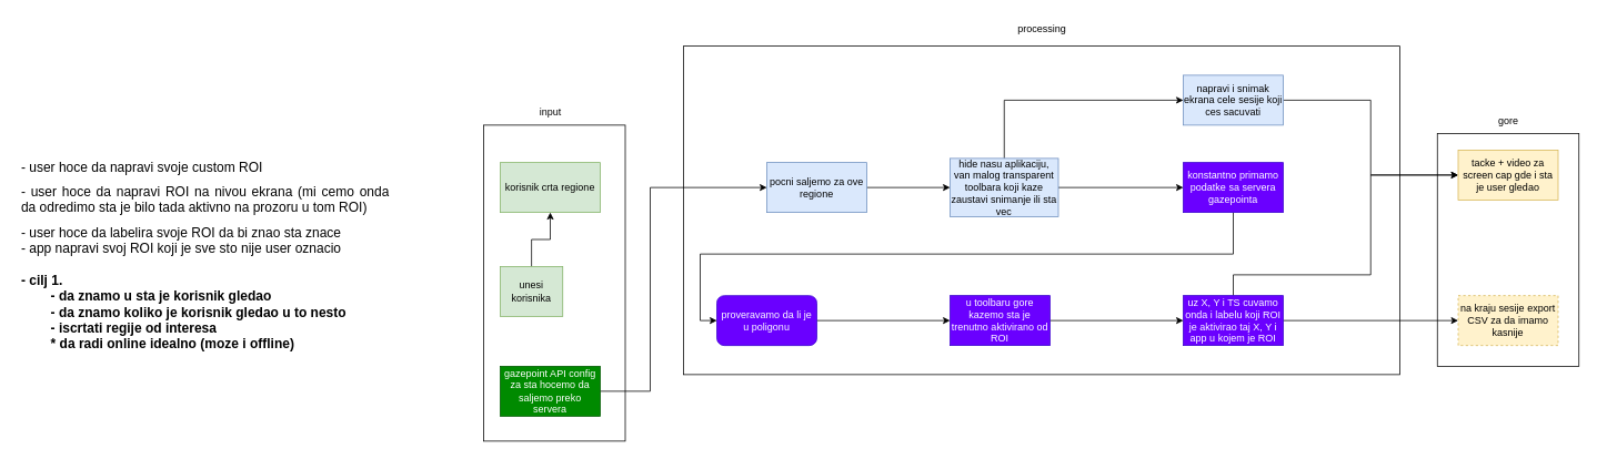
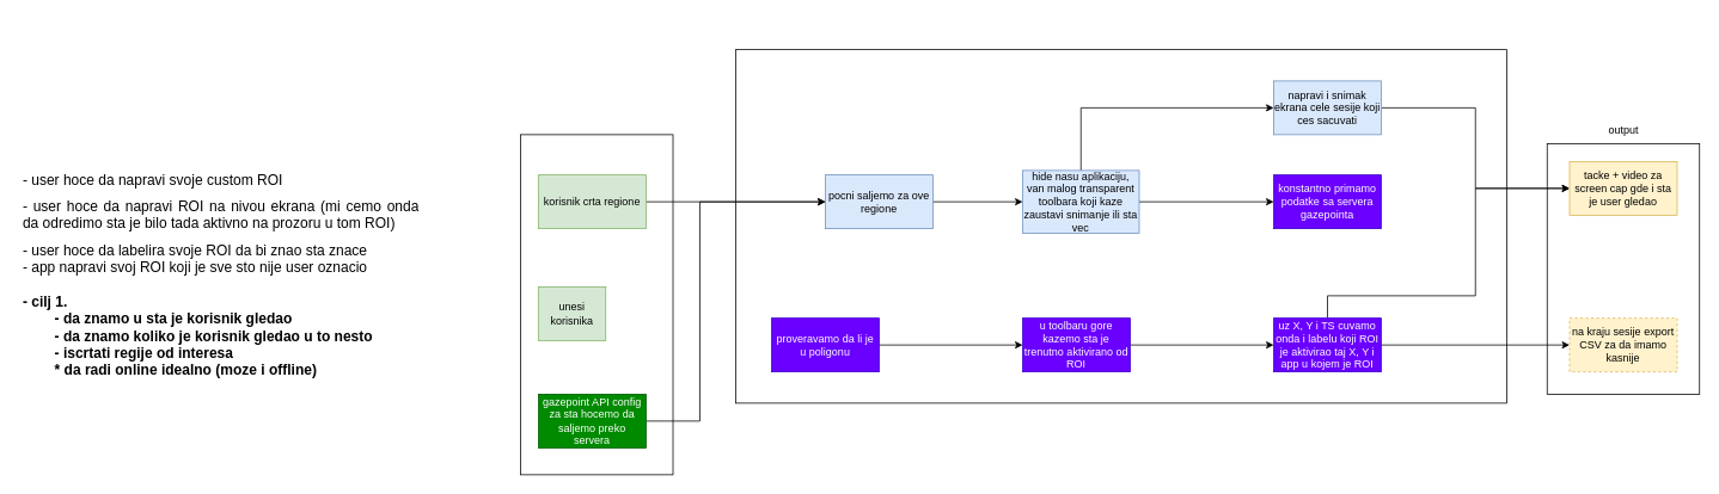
  <mxCell id="0" />
  <mxCell id="1" parent="0" />
  <mxCell id="2" value="" style="rounded=0;whiteSpace=wrap;html=1;fillColor=none;" vertex="1" parent="1"><mxGeometry x="1725" y="160" width="170" height="280" as="geometry" /></mxCell>
  <mxCell id="3" value="" style="rounded=0;whiteSpace=wrap;html=1;fillColor=none;" vertex="1" parent="1"><mxGeometry x="820" y="55" width="860" height="395" as="geometry" /></mxCell>
  <mxCell id="4" value="" style="rounded=0;whiteSpace=wrap;html=1;fillColor=none;" vertex="1" parent="1"><mxGeometry x="580" y="150" width="170" height="380" as="geometry" /></mxCell>
  <mxCell id="5" value="&lt;h1 style=&quot;text-align: justify; font-size: 16px;&quot;&gt;&lt;span style=&quot;font-weight: normal;&quot;&gt;-&lt;/span&gt; &lt;span style=&quot;font-weight: normal;&quot;&gt;user hoce da napravi svoje custom ROI&lt;/span&gt;&lt;/h1&gt;&lt;h1 style=&quot;text-align: justify; font-size: 16px;&quot;&gt;&lt;span style=&quot;font-weight: normal;&quot;&gt;- user hoce da napravi ROI na nivou ekrana (mi cemo onda da odredimo sta je bilo tada aktivno na prozoru u tom ROI)&lt;/span&gt;&lt;/h1&gt;&lt;div style=&quot;text-align: justify; font-size: 16px;&quot;&gt;- user hoce da labelira svoje ROI da bi znao sta znace&lt;/div&gt;&lt;div style=&quot;text-align: justify; font-size: 16px;&quot;&gt;- app napravi svoj ROI koji je sve sto nije user oznacio&lt;/div&gt;&lt;div style=&quot;text-align: justify; font-size: 16px;&quot;&gt;&lt;br&gt;&lt;/div&gt;&lt;div style=&quot;text-align: justify; font-size: 16px;&quot;&gt;&lt;b&gt;- cilj 1.&lt;/b&gt;&lt;/div&gt;&lt;div style=&quot;text-align: justify; font-size: 16px;&quot;&gt;&lt;b&gt;&lt;span style=&quot;white-space: pre;&quot;&gt;&#09;&lt;/span&gt;- da znamo u sta je korisnik gledao&lt;br&gt;&lt;/b&gt;&lt;/div&gt;&lt;div style=&quot;text-align: justify; font-size: 16px;&quot;&gt;&lt;b&gt;&lt;span style=&quot;white-space: pre;&quot;&gt;&#09;&lt;/span&gt;- da znamo koliko je korisnik gledao u to nesto&lt;br&gt;&lt;/b&gt;&lt;/div&gt;&lt;div style=&quot;text-align: justify; font-size: 16px;&quot;&gt;&lt;b&gt;&lt;span style=&quot;white-space: pre;&quot;&gt;&#09;&lt;/span&gt;- iscrtati regije od interesa&lt;br&gt;&lt;/b&gt;&lt;/div&gt;&lt;div style=&quot;text-align: justify; font-size: 16px;&quot;&gt;&lt;b&gt;&lt;span style=&quot;white-space: pre;&quot;&gt;&#09;&lt;/span&gt;* da radi online idealno (moze i offline)&lt;br&gt;&lt;/b&gt;&lt;/div&gt;" style="text;html=1;strokeColor=none;fillColor=none;spacing=5;spacingTop=-20;whiteSpace=wrap;overflow=hidden;rounded=0;" vertex="1" parent="1"><mxGeometry x="20" y="190" width="450" height="250" as="geometry" /></mxCell>
+ <mxCell id="6" style="edgeStyle=orthogonalEdgeStyle;rounded=0;orthogonalLoop=1;jettySize=auto;html=1;entryX=0;entryY=0.5;entryDx=0;entryDy=0;" edge="1" parent="1" source="7" target="9"><mxGeometry relative="1" as="geometry" /></mxCell>
  <mxCell id="7" value="korisnik crta&amp;nbsp;regione" style="rounded=0;whiteSpace=wrap;html=1;fillColor=#d5e8d4;strokeColor=#82b366;" vertex="1" parent="1"><mxGeometry x="600" y="195" width="120" height="60" as="geometry" /></mxCell>
  <mxCell id="8" style="edgeStyle=orthogonalEdgeStyle;rounded=0;orthogonalLoop=1;jettySize=auto;html=1;entryX=0;entryY=0.5;entryDx=0;entryDy=0;" edge="1" parent="1" source="9" target="12"><mxGeometry relative="1" as="geometry" /></mxCell>
  <mxCell id="9" value="pocni saljemo za ove regione" style="rounded=0;whiteSpace=wrap;html=1;fillColor=#dae8fc;strokeColor=#6c8ebf;" vertex="1" parent="1"><mxGeometry x="920" y="195" width="120" height="60" as="geometry" /></mxCell>
  <mxCell id="10" style="edgeStyle=orthogonalEdgeStyle;rounded=0;orthogonalLoop=1;jettySize=auto;html=1;entryX=0;entryY=0.5;entryDx=0;entryDy=0;" edge="1" parent="1" source="12" target="14"><mxGeometry relative="1" as="geometry" /></mxCell>
  <mxCell id="11" style="edgeStyle=orthogonalEdgeStyle;rounded=0;orthogonalLoop=1;jettySize=auto;html=1;entryX=0;entryY=0.5;entryDx=0;entryDy=0;" edge="1" parent="1" source="12" target="24"><mxGeometry relative="1" as="geometry"><Array as="points"><mxPoint x="1205" y="120" /></Array></mxGeometry></mxCell>
  <mxCell id="12" value="hide nasu aplikaciju, van malog transparent toolbara koji kaze zaustavi snimanje ili sta vec" style="rounded=0;whiteSpace=wrap;html=1;fillColor=#dae8fc;strokeColor=#6c8ebf;" vertex="1" parent="1"><mxGeometry x="1140" y="190" width="130" height="70" as="geometry" /></mxCell>
- <mxCell id="13" style="edgeStyle=orthogonalEdgeStyle;rounded=0;orthogonalLoop=1;jettySize=auto;html=1;entryX=0;entryY=0.5;entryDx=0;entryDy=0;" edge="1" parent="1" source="14" target="16"><mxGeometry relative="1" as="geometry"><Array as="points"><mxPoint x="1480" y="305" /><mxPoint x="840" y="305" /><mxPoint x="840" y="385" /></Array></mxGeometry></mxCell>
  <mxCell id="14" value="konstantno primamo podatke sa servera gazepointa" style="rounded=0;whiteSpace=wrap;html=1;fillColor=#6a00ff;strokeColor=#3700CC;fontColor=#ffffff;" vertex="1" parent="1"><mxGeometry x="1420" y="195" width="120" height="60" as="geometry" /></mxCell>
  <mxCell id="15" style="edgeStyle=orthogonalEdgeStyle;rounded=0;orthogonalLoop=1;jettySize=auto;html=1;entryX=0;entryY=0.5;entryDx=0;entryDy=0;" edge="1" parent="1" source="16" target="18"><mxGeometry relative="1" as="geometry" /></mxCell>
- <mxCell id="16" value="proveravamo da li je u poligonu" style="whiteSpace=wrap;html=1;fillColor=#6a00ff;strokeColor=#3700CC;fontColor=#ffffff;rounded=1;" vertex="1" parent="1"><mxGeometry x="860" y="355" width="120" height="60" as="geometry" /></mxCell>
+ <mxCell id="16" value="proveravamo da li je u poligonu" style="rounded=0;whiteSpace=wrap;html=1;fillColor=#6a00ff;strokeColor=#3700CC;fontColor=#ffffff;" vertex="1" parent="1"><mxGeometry x="860" y="355" width="120" height="60" as="geometry" /></mxCell>
  <mxCell id="17" style="edgeStyle=orthogonalEdgeStyle;rounded=0;orthogonalLoop=1;jettySize=auto;html=1;entryX=0;entryY=0.5;entryDx=0;entryDy=0;" edge="1" parent="1" source="18" target="21"><mxGeometry relative="1" as="geometry" /></mxCell>
  <mxCell id="18" value="u toolbaru gore kazemo sta je trenutno aktivirano od ROI" style="rounded=0;whiteSpace=wrap;html=1;fillColor=#6a00ff;strokeColor=#3700CC;fontColor=#ffffff;" vertex="1" parent="1"><mxGeometry x="1140" y="355" width="120" height="60" as="geometry" /></mxCell>
  <mxCell id="19" style="edgeStyle=orthogonalEdgeStyle;rounded=0;orthogonalLoop=1;jettySize=auto;html=1;entryX=0;entryY=0.5;entryDx=0;entryDy=0;" edge="1" parent="1" source="21" target="22"><mxGeometry relative="1" as="geometry" /></mxCell>
  <mxCell id="20" style="edgeStyle=orthogonalEdgeStyle;rounded=0;orthogonalLoop=1;jettySize=auto;html=1;entryX=0;entryY=0.5;entryDx=0;entryDy=0;" edge="1" parent="1" source="21" target="25"><mxGeometry relative="1" as="geometry"><Array as="points"><mxPoint x="1480" y="330" /><mxPoint x="1645" y="330" /><mxPoint x="1645" y="210" /></Array></mxGeometry></mxCell>
  <mxCell id="21" value="uz X, Y i TS cuvamo onda i labelu koji ROI je aktivirao taj X, Y i app u kojem je ROI" style="rounded=0;whiteSpace=wrap;html=1;fillColor=#6a00ff;strokeColor=#3700CC;fontColor=#ffffff;" vertex="1" parent="1"><mxGeometry x="1420" y="355" width="120" height="60" as="geometry" /></mxCell>
  <mxCell id="22" value="na kraju sesije export CSV za da imamo kasnije" style="rounded=0;whiteSpace=wrap;html=1;fillColor=#fff2cc;strokeColor=#d6b656;dashed=1;" vertex="1" parent="1"><mxGeometry x="1750" y="355" width="120" height="60" as="geometry" /></mxCell>
  <mxCell id="23" style="edgeStyle=orthogonalEdgeStyle;rounded=0;orthogonalLoop=1;jettySize=auto;html=1;entryX=0;entryY=0.5;entryDx=0;entryDy=0;" edge="1" parent="1" source="24" target="25"><mxGeometry relative="1" as="geometry" /></mxCell>
  <mxCell id="24" value="napravi i snimak ekrana cele sesije koji ces sacuvati" style="rounded=0;whiteSpace=wrap;html=1;fillColor=#dae8fc;strokeColor=#6c8ebf;" vertex="1" parent="1"><mxGeometry x="1420" y="90" width="120" height="60" as="geometry" /></mxCell>
  <mxCell id="25" value="tacke + video za screen cap gde i sta je user gledao" style="rounded=0;whiteSpace=wrap;html=1;fillColor=#fff2cc;strokeColor=#d6b656;" vertex="1" parent="1"><mxGeometry x="1750" y="180" width="120" height="60" as="geometry" /></mxCell>
- <mxCell id="26" value="input" style="text;html=1;align=center;verticalAlign=middle;resizable=0;points=[];autosize=1;strokeColor=none;fillColor=none;" vertex="1" parent="1"><mxGeometry x="635" y="120" width="50" height="30" as="geometry" /></mxCell>
- <mxCell id="27" value="gore" style="text;html=1;align=center;verticalAlign=middle;resizable=0;points=[];autosize=1;strokeColor=none;fillColor=none;" vertex="1" parent="1"><mxGeometry x="1780" y="130" width="60" height="30" as="geometry" /></mxCell>
- <mxCell id="28" value="processing" style="text;html=1;align=center;verticalAlign=middle;resizable=0;points=[];autosize=1;strokeColor=none;fillColor=none;" vertex="1" parent="1"><mxGeometry x="1210" y="20" width="80" height="30" as="geometry" /></mxCell>
- <mxCell id="29" style="edgeStyle=orthogonalEdgeStyle;rounded=0;orthogonalLoop=1;jettySize=auto;html=1;" edge="1" parent="1" source="30" target="7"><mxGeometry relative="1" as="geometry" /></mxCell>
+ <mxCell id="27" value="output" style="text;html=1;align=center;verticalAlign=middle;resizable=0;points=[];autosize=1;strokeColor=none;fillColor=none;" vertex="1" parent="1"><mxGeometry x="1780" y="130" width="60" height="30" as="geometry" /></mxCell>
  <mxCell id="30" value="unesi korisnika" style="rounded=0;whiteSpace=wrap;html=1;fillColor=#d5e8d4;strokeColor=#82b366;" vertex="1" parent="1"><mxGeometry x="600" y="320" width="75" height="60" as="geometry" /></mxCell>
  <mxCell id="31" style="edgeStyle=orthogonalEdgeStyle;rounded=0;orthogonalLoop=1;jettySize=auto;html=1;entryX=0;entryY=0.5;entryDx=0;entryDy=0;" edge="1" parent="1" source="32" target="9"><mxGeometry relative="1" as="geometry"><Array as="points"><mxPoint x="780" y="470" /><mxPoint x="780" y="225" /></Array></mxGeometry></mxCell>
  <mxCell id="32" value="gazepoint API config za sta hocemo da saljemo preko servera" style="rounded=0;whiteSpace=wrap;html=1;fillColor=#008a00;strokeColor=#005700;fontColor=#ffffff;" vertex="1" parent="1"><mxGeometry x="600" y="440" width="120" height="60" as="geometry" /></mxCell>
